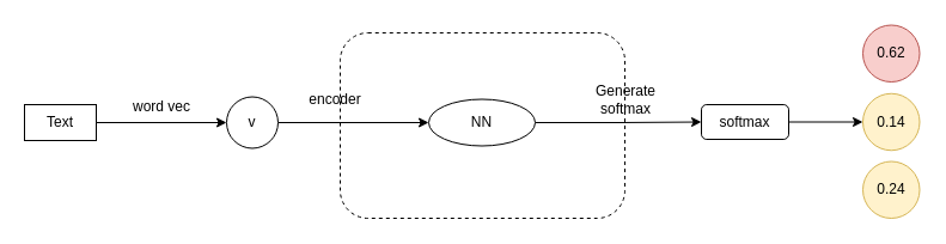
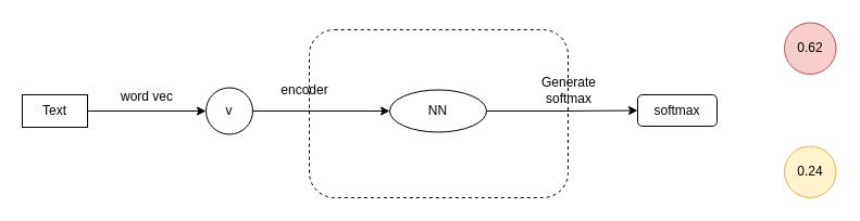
  <mxCell id="0" />
  <mxCell id="1" parent="0" />
  <mxCell id="2" value="" style="rounded=1;whiteSpace=wrap;html=1;fillColor=none;dashed=1;" vertex="1" parent="1"><mxGeometry x="284" y="27" width="238" height="155" as="geometry" /></mxCell>
  <mxCell id="3" style="edgeStyle=orthogonalEdgeStyle;rounded=0;orthogonalLoop=1;jettySize=auto;html=1;entryX=0;entryY=0.5;entryDx=0;entryDy=0;" edge="1" parent="1" source="4" target="6"><mxGeometry relative="1" as="geometry" /></mxCell>
  <mxCell id="4" value="v" style="ellipse;whiteSpace=wrap;html=1;aspect=fixed;" vertex="1" parent="1"><mxGeometry x="189" y="80.5" width="43" height="43" as="geometry" /></mxCell>
  <mxCell id="5" style="edgeStyle=orthogonalEdgeStyle;rounded=0;orthogonalLoop=1;jettySize=auto;html=1;entryX=0;entryY=0.5;entryDx=0;entryDy=0;" edge="1" parent="1" source="6" target="13"><mxGeometry relative="1" as="geometry"><mxPoint x="603" y="102" as="targetPoint" /></mxGeometry></mxCell>
  <mxCell id="6" value="NN" style="ellipse;whiteSpace=wrap;html=1;" vertex="1" parent="1"><mxGeometry x="358" y="82.5" width="89" height="39" as="geometry" /></mxCell>
  <mxCell id="7" style="edgeStyle=orthogonalEdgeStyle;rounded=0;orthogonalLoop=1;jettySize=auto;html=1;entryX=0;entryY=0.5;entryDx=0;entryDy=0;" edge="1" parent="1" source="8" target="4"><mxGeometry relative="1" as="geometry" /></mxCell>
  <mxCell id="8" value="Text" style="text;html=1;strokeColor=default;fillColor=none;align=center;verticalAlign=middle;whiteSpace=wrap;rounded=0;" vertex="1" parent="1"><mxGeometry x="20" y="87" width="60" height="30" as="geometry" /></mxCell>
  <mxCell id="9" value="word vec" style="text;html=1;strokeColor=none;fillColor=none;align=center;verticalAlign=middle;whiteSpace=wrap;rounded=0;" vertex="1" parent="1"><mxGeometry x="87" y="74" width="96" height="30" as="geometry" /></mxCell>
  <mxCell id="10" value="Generate softmax" style="text;html=1;strokeColor=none;fillColor=none;align=center;verticalAlign=middle;whiteSpace=wrap;rounded=0;" vertex="1" parent="1"><mxGeometry x="475" y="68" width="96" height="30" as="geometry" /></mxCell>
  <mxCell id="11" value="encoder" style="text;html=1;strokeColor=none;fillColor=none;align=center;verticalAlign=middle;whiteSpace=wrap;rounded=0;" vertex="1" parent="1"><mxGeometry x="232" y="68" width="96" height="30" as="geometry" /></mxCell>
- <mxCell id="12" style="edgeStyle=orthogonalEdgeStyle;rounded=0;orthogonalLoop=1;jettySize=auto;html=1;entryX=0;entryY=0.5;entryDx=0;entryDy=0;" edge="1" parent="1" source="13" target="14"><mxGeometry relative="1" as="geometry" /></mxCell>
  <mxCell id="13" value="softmax" style="rounded=1;whiteSpace=wrap;html=1;" vertex="1" parent="1"><mxGeometry x="586" y="87" width="73" height="29" as="geometry" /></mxCell>
- <mxCell id="14" value="0.14" style="ellipse;whiteSpace=wrap;html=1;aspect=fixed;fillColor=#fff2cc;strokeColor=#d6b656;" vertex="1" parent="1"><mxGeometry x="721" y="77.75" width="47.5" height="47.5" as="geometry" /></mxCell>
  <mxCell id="15" value="0.62" style="ellipse;whiteSpace=wrap;html=1;aspect=fixed;fillColor=#f8cecc;strokeColor=#b85450;" vertex="1" parent="1"><mxGeometry x="721" y="20.5" width="47.5" height="47.5" as="geometry" /></mxCell>
  <mxCell id="16" value="0.24" style="ellipse;whiteSpace=wrap;html=1;aspect=fixed;fillColor=#fff2cc;strokeColor=#d6b656;" vertex="1" parent="1"><mxGeometry x="721" y="134.5" width="47.5" height="47.5" as="geometry" /></mxCell>
